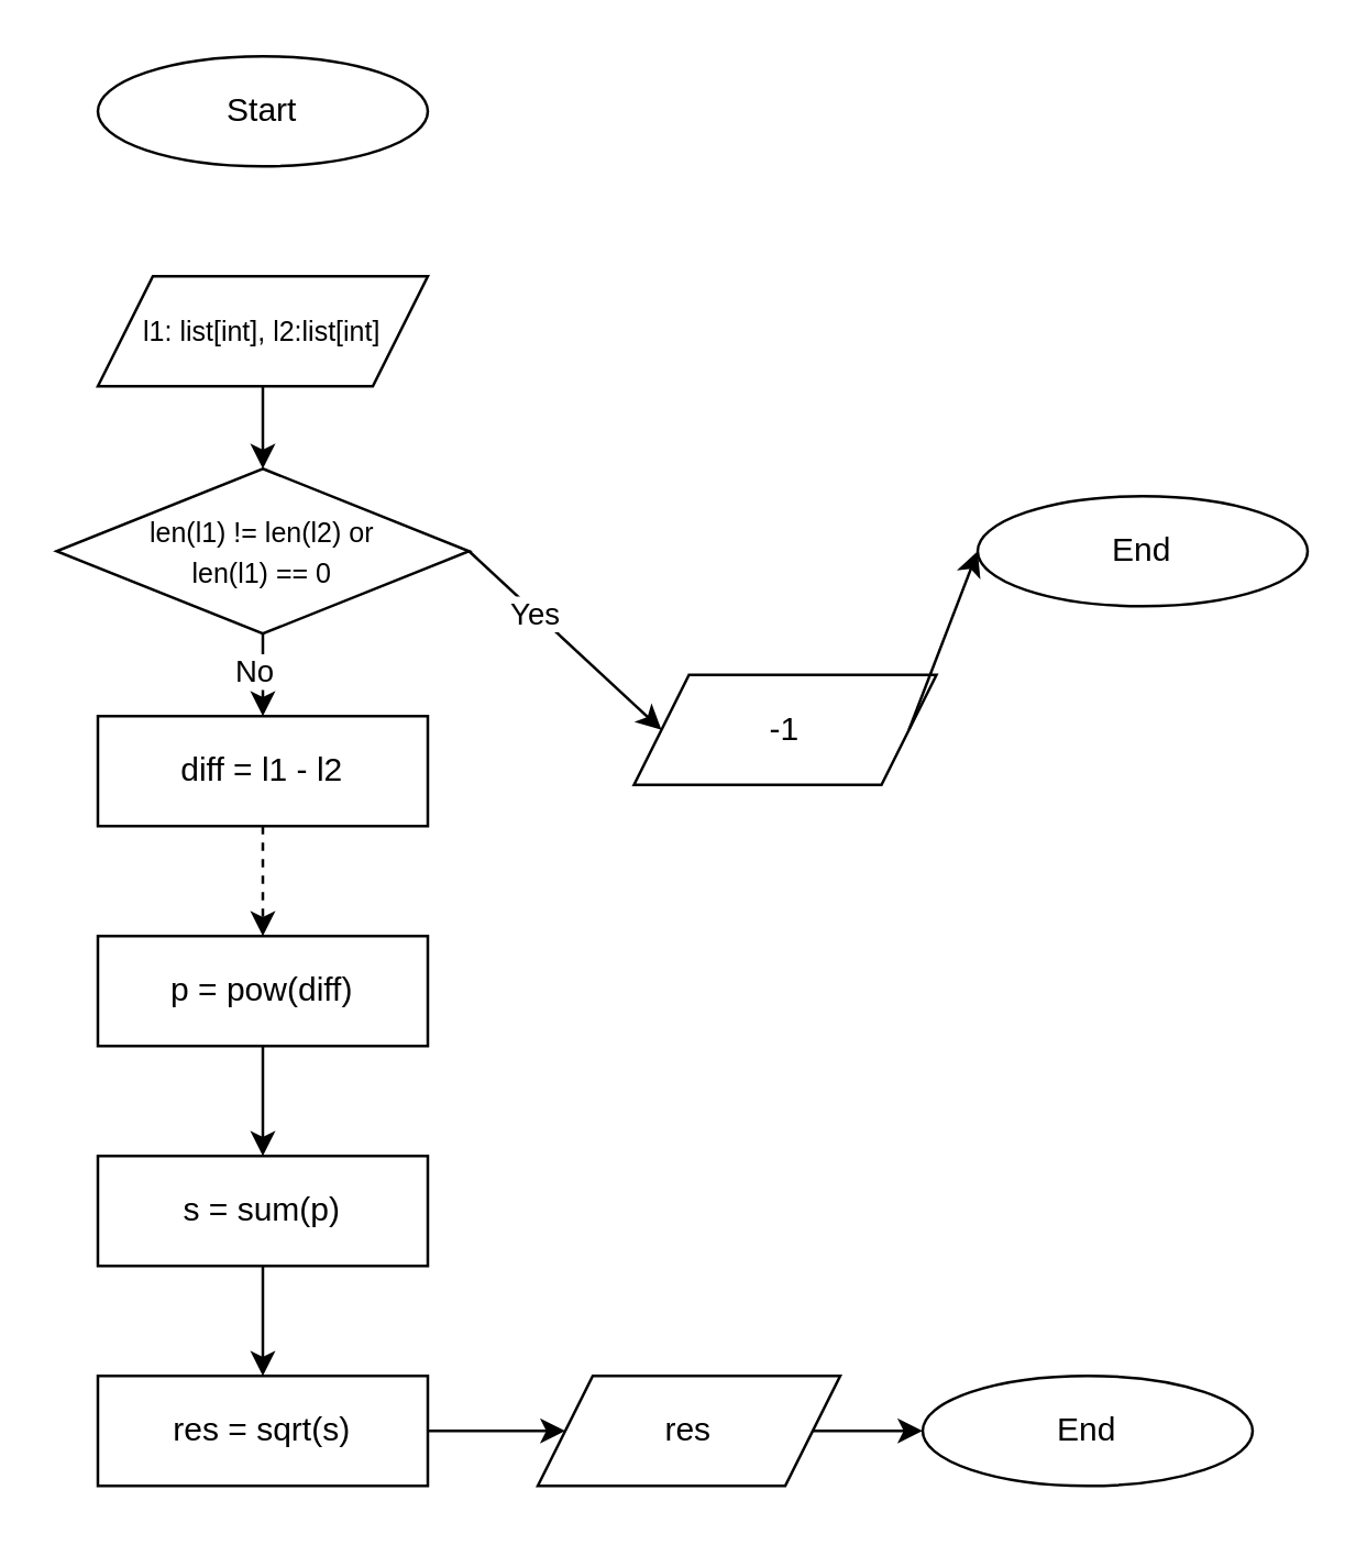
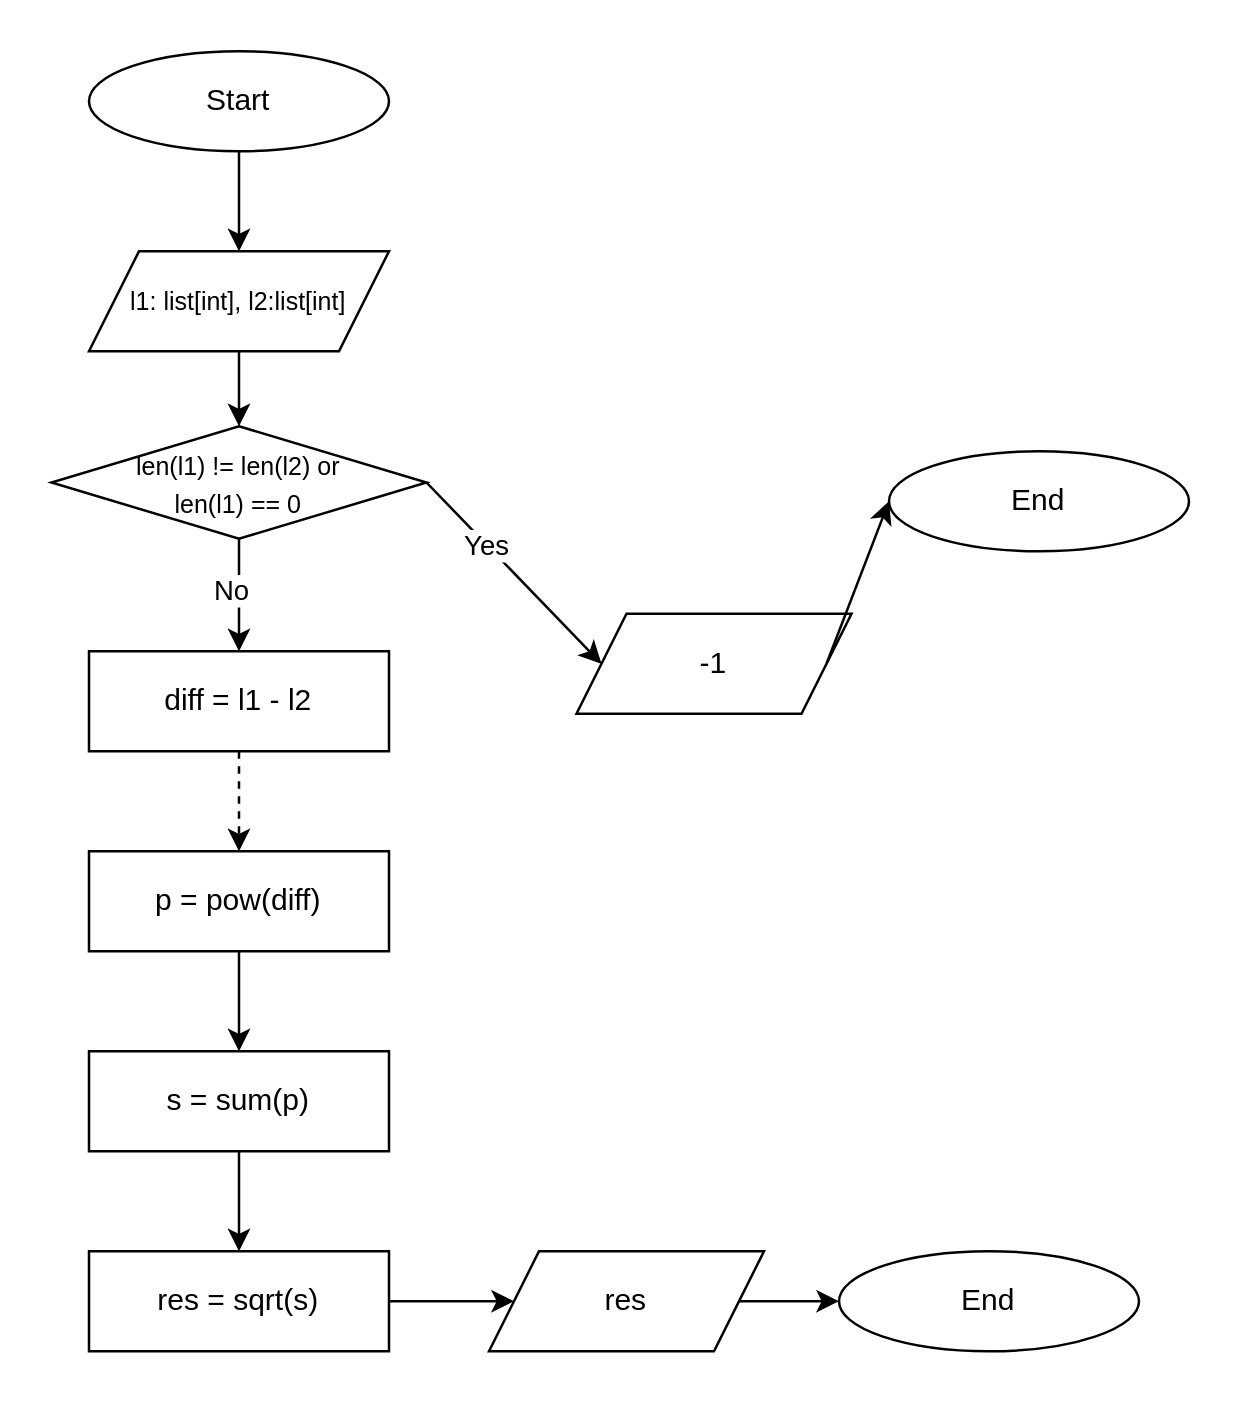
  <mxCell id="0" />
  <mxCell id="1" parent="0" />
  <mxCell id="2" value="Start" style="ellipse;whiteSpace=wrap;html=1;" parent="1" vertex="1"><mxGeometry x="35" y="20" width="120" height="40" as="geometry" /></mxCell>
  <mxCell id="3" value="l1: list[int], l2:list[int]" style="shape=parallelogram;perimeter=parallelogramPerimeter;whiteSpace=wrap;html=1;fixedSize=1;fontSize=10;" parent="1" vertex="1"><mxGeometry x="35" y="100" width="120" height="40" as="geometry" /></mxCell>
- <mxCell id="4" value="&lt;font style=&quot;font-size: 10px;&quot;&gt;len(l1) != len(l2) or&lt;/font&gt;&lt;div&gt;&lt;font style=&quot;font-size: 10px;&quot;&gt;len(l1) == 0&lt;/font&gt;&lt;/div&gt;" style="rhombus;whiteSpace=wrap;html=1;" parent="1" vertex="1"><mxGeometry x="20" y="170" width="150" height="60" as="geometry" /></mxCell>
+ <mxCell id="4" value="&lt;font style=&quot;font-size: 10px;&quot;&gt;len(l1) != len(l2) or&lt;/font&gt;&lt;div&gt;&lt;font style=&quot;font-size: 10px;&quot;&gt;len(l1) == 0&lt;/font&gt;&lt;/div&gt;" style="rhombus;whiteSpace=wrap;html=1;" parent="1" vertex="1"><mxGeometry x="20" y="170" width="150" height="45" as="geometry" /></mxCell>
+ <mxCell id="5" value="" style="endArrow=classic;html=1;rounded=0;exitX=0.5;exitY=1;exitDx=0;exitDy=0;entryX=0.5;entryY=0;entryDx=0;entryDy=0;" parent="1" source="2" target="3" edge="1"><mxGeometry width="50" height="50" relative="1" as="geometry"><mxPoint x="-195" y="270" as="sourcePoint" /><mxPoint x="-145" y="220" as="targetPoint" /></mxGeometry></mxCell>
  <mxCell id="6" value="" style="endArrow=classic;html=1;rounded=0;exitX=0.5;exitY=1;exitDx=0;exitDy=0;entryX=0.5;entryY=0;entryDx=0;entryDy=0;" parent="1" source="3" target="4" edge="1"><mxGeometry width="50" height="50" relative="1" as="geometry"><mxPoint x="105" y="70" as="sourcePoint" /><mxPoint x="105" y="110" as="targetPoint" /></mxGeometry></mxCell>
  <mxCell id="7" value="-1" style="shape=parallelogram;perimeter=parallelogramPerimeter;whiteSpace=wrap;html=1;fixedSize=1;" parent="1" vertex="1"><mxGeometry x="230" y="245" width="110" height="40" as="geometry" /></mxCell>
  <mxCell id="8" value="End" style="ellipse;whiteSpace=wrap;html=1;" parent="1" vertex="1"><mxGeometry x="355" y="180" width="120" height="40" as="geometry" /></mxCell>
  <mxCell id="9" value="" style="endArrow=classic;html=1;rounded=0;exitX=1;exitY=0.5;exitDx=0;exitDy=0;entryX=0;entryY=0.5;entryDx=0;entryDy=0;" parent="1" source="4" target="7" edge="1"><mxGeometry width="50" height="50" relative="1" as="geometry"><mxPoint x="105" y="150" as="sourcePoint" /><mxPoint x="105" y="180" as="targetPoint" /></mxGeometry></mxCell>
  <mxCell id="10" value="Yes" style="edgeLabel;html=1;align=center;verticalAlign=middle;resizable=0;points=[];" parent="9" vertex="1" connectable="0"><mxGeometry x="-0.293" y="-2" relative="1" as="geometry"><mxPoint y="-2" as="offset" /></mxGeometry></mxCell>
  <mxCell id="11" value="" style="endArrow=classic;html=1;rounded=0;exitX=1;exitY=0.5;exitDx=0;exitDy=0;entryX=0;entryY=0.5;entryDx=0;entryDy=0;" parent="1" source="7" target="8" edge="1"><mxGeometry width="50" height="50" relative="1" as="geometry"><mxPoint x="105" y="150" as="sourcePoint" /><mxPoint x="105" y="180" as="targetPoint" /></mxGeometry></mxCell>
  <mxCell id="12" value="diff = l1 - l2" style="rounded=0;whiteSpace=wrap;html=1;" parent="1" vertex="1"><mxGeometry x="35" y="260" width="120" height="40" as="geometry" /></mxCell>
  <mxCell id="13" value="p = pow(diff)" style="rounded=0;whiteSpace=wrap;html=1;" parent="1" vertex="1"><mxGeometry x="35" y="340" width="120" height="40" as="geometry" /></mxCell>
  <mxCell id="14" value="s = sum(p)" style="rounded=0;whiteSpace=wrap;html=1;" parent="1" vertex="1"><mxGeometry x="35" y="420" width="120" height="40" as="geometry" /></mxCell>
  <mxCell id="15" value="res = sqrt(s)" style="rounded=0;whiteSpace=wrap;html=1;" parent="1" vertex="1"><mxGeometry x="35" y="500" width="120" height="40" as="geometry" /></mxCell>
  <mxCell id="16" value="res" style="shape=parallelogram;perimeter=parallelogramPerimeter;whiteSpace=wrap;html=1;fixedSize=1;" parent="1" vertex="1"><mxGeometry x="195" y="500" width="110" height="40" as="geometry" /></mxCell>
  <mxCell id="17" value="End" style="ellipse;whiteSpace=wrap;html=1;" parent="1" vertex="1"><mxGeometry x="335" y="500" width="120" height="40" as="geometry" /></mxCell>
  <mxCell id="18" value="" style="endArrow=classic;html=1;rounded=0;entryX=0;entryY=0.5;entryDx=0;entryDy=0;exitX=1;exitY=0.5;exitDx=0;exitDy=0;" parent="1" source="16" target="17" edge="1"><mxGeometry width="50" height="50" relative="1" as="geometry"><mxPoint x="315" y="550" as="sourcePoint" /><mxPoint x="315" y="520" as="targetPoint" /></mxGeometry></mxCell>
  <mxCell id="19" value="" style="endArrow=classic;html=1;rounded=0;entryX=0;entryY=0.5;entryDx=0;entryDy=0;exitX=1;exitY=0.5;exitDx=0;exitDy=0;" parent="1" source="15" target="16" edge="1"><mxGeometry width="50" height="50" relative="1" as="geometry"><mxPoint x="305" y="530" as="sourcePoint" /><mxPoint x="345" y="530" as="targetPoint" /></mxGeometry></mxCell>
  <mxCell id="20" value="" style="endArrow=classic;html=1;rounded=0;entryX=0.5;entryY=0;entryDx=0;entryDy=0;exitX=0.5;exitY=1;exitDx=0;exitDy=0;" parent="1" source="14" target="15" edge="1"><mxGeometry width="50" height="50" relative="1" as="geometry"><mxPoint x="165" y="530" as="sourcePoint" /><mxPoint x="215" y="530" as="targetPoint" /></mxGeometry></mxCell>
  <mxCell id="21" value="" style="endArrow=classic;html=1;rounded=0;entryX=0.5;entryY=0;entryDx=0;entryDy=0;exitX=0.5;exitY=1;exitDx=0;exitDy=0;" parent="1" source="13" target="14" edge="1"><mxGeometry width="50" height="50" relative="1" as="geometry"><mxPoint x="105" y="470" as="sourcePoint" /><mxPoint x="105" y="510" as="targetPoint" /></mxGeometry></mxCell>
  <mxCell id="22" value="" style="endArrow=classic;html=1;rounded=0;entryX=0.5;entryY=0;entryDx=0;entryDy=0;exitX=0.5;exitY=1;exitDx=0;exitDy=0;dashed=1;" parent="1" source="12" target="13" edge="1"><mxGeometry width="50" height="50" relative="1" as="geometry"><mxPoint x="105" y="390" as="sourcePoint" /><mxPoint x="105" y="430" as="targetPoint" /></mxGeometry></mxCell>
  <mxCell id="23" value="" style="endArrow=classic;html=1;rounded=0;entryX=0.5;entryY=0;entryDx=0;entryDy=0;exitX=0.5;exitY=1;exitDx=0;exitDy=0;" parent="1" source="4" target="12" edge="1"><mxGeometry width="50" height="50" relative="1" as="geometry"><mxPoint x="105" y="310" as="sourcePoint" /><mxPoint x="105" y="350" as="targetPoint" /></mxGeometry></mxCell>
  <mxCell id="24" value="No" style="edgeLabel;html=1;align=center;verticalAlign=middle;resizable=0;points=[];" vertex="1" connectable="0" parent="23"><mxGeometry x="-0.133" y="-4" relative="1" as="geometry"><mxPoint as="offset" /></mxGeometry></mxCell>
